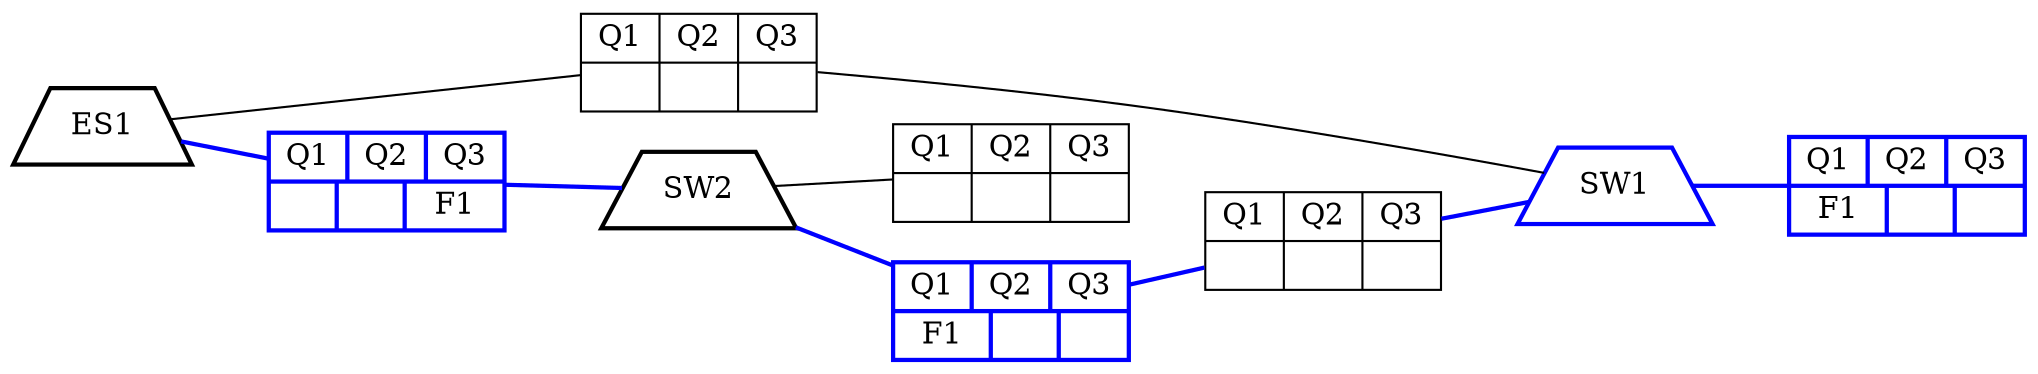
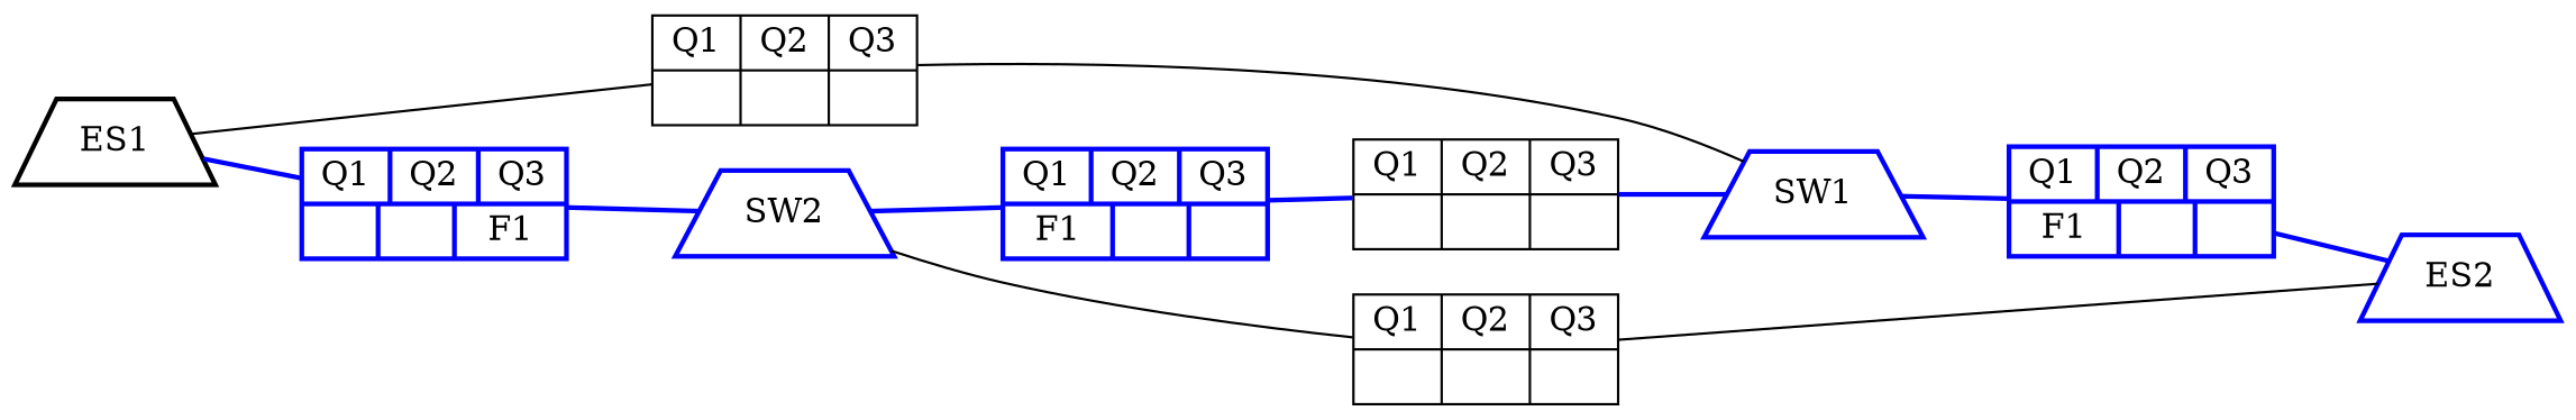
  digraph {
    rankdir=LR
    node [color=blue shape=record style=bold]
    edge [arrowhead=none color=blue style=bold]
    ES1 [color=black shape=trapezium]
    n2 [label="{ Q1 | Q2 | Q3 } | { || }" color="" style=""]
    n3 [label="{ Q1 | Q2 | Q3 } | { ||F1 }"]
    SW1 [shape=trapezium]
-   SW2 [color=black shape=trapezium]
+   SW2 [shape=trapezium]
    n6 [label="{ Q1 | Q2 | Q3 } | { F1|| }"]
+   ES2 [shape=trapezium]
    n8 [label="{ Q1 | Q2 | Q3 } | { || }" color="" style=""]
    n9 [label="{ Q1 | Q2 | Q3 } | { F1|| }"]
    n10 [label="{ Q1 | Q2 | Q3 } | { || }" color="" style=""]
    ES1 -> n2 [color="" style=""]
    ES1 -> n3
    n2 -> SW1 [color="" style=""]
    n3 -> SW2
    SW1 -> n6
    SW2 -> n8 [color="" style=""]
    SW2 -> n9
+   n6 -> ES2
+   n8 -> ES2 [color="" style=""]
    n9 -> n10
    n10 -> SW1
  }
